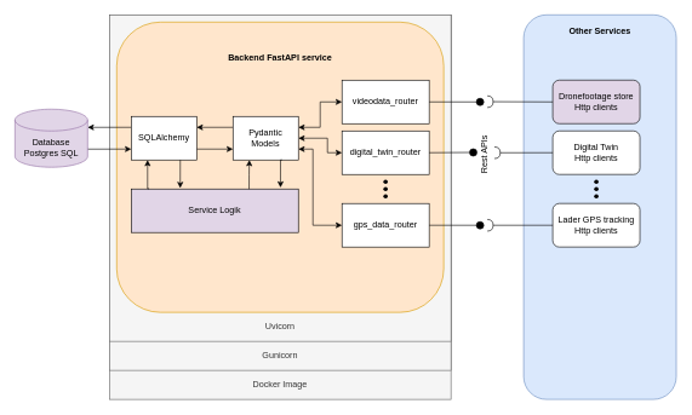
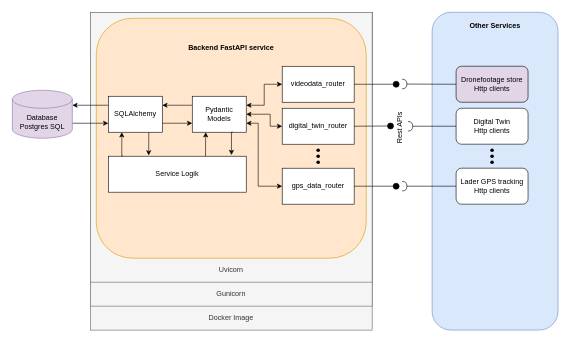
  <mxCell id="0" />
  <mxCell id="1" parent="0" />
  <mxCell id="2" value="Docker Image" style="rounded=0;whiteSpace=wrap;html=1;spacingTop=490;fillColor=#f5f5f5;fontColor=#333333;strokeColor=#666666;" parent="1" vertex="1"><mxGeometry x="150" y="20" width="470" height="530" as="geometry" /></mxCell>
  <mxCell id="3" value="Gunicorn" style="rounded=0;whiteSpace=wrap;html=1;spacingTop=450;fillColor=#f5f5f5;fontColor=#333333;strokeColor=#666666;" parent="1" vertex="1"><mxGeometry x="150" y="20" width="470" height="490" as="geometry" /></mxCell>
  <mxCell id="4" value="Uvicorn" style="rounded=0;whiteSpace=wrap;html=1;spacingTop=410;fillColor=#f5f5f5;fontColor=#333333;strokeColor=#666666;" parent="1" vertex="1"><mxGeometry x="150" y="20" width="470" height="450" as="geometry" /></mxCell>
  <mxCell id="5" value="&lt;b&gt;Backend FastAPI service&lt;/b&gt;" style="rounded=1;whiteSpace=wrap;html=1;spacingTop=-300;fillColor=#ffe6cc;strokeColor=#d79b00;" parent="1" vertex="1"><mxGeometry x="160" y="30" width="450" height="400" as="geometry" /></mxCell>
  <mxCell id="6" style="edgeStyle=orthogonalEdgeStyle;rounded=0;orthogonalLoop=1;jettySize=auto;html=1;exitX=0;exitY=0.25;exitDx=0;exitDy=0;entryX=1;entryY=0.25;entryDx=0;entryDy=0;" parent="1" source="10" target="13" edge="1"><mxGeometry relative="1" as="geometry" /></mxCell>
  <mxCell id="7" style="edgeStyle=orthogonalEdgeStyle;rounded=0;orthogonalLoop=1;jettySize=auto;html=1;exitX=1;exitY=0.25;exitDx=0;exitDy=0;entryX=0;entryY=0.5;entryDx=0;entryDy=0;startArrow=classic;startFill=1;" parent="1" source="10" target="21" edge="1"><mxGeometry relative="1" as="geometry" /></mxCell>
  <mxCell id="8" style="edgeStyle=orthogonalEdgeStyle;rounded=0;orthogonalLoop=1;jettySize=auto;html=1;exitX=1;exitY=0.5;exitDx=0;exitDy=0;entryX=0;entryY=0.5;entryDx=0;entryDy=0;startArrow=classic;startFill=1;" parent="1" source="10" target="22" edge="1"><mxGeometry relative="1" as="geometry"><Array as="points"><mxPoint x="450" y="190" /><mxPoint x="450" y="210" /></Array></mxGeometry></mxCell>
  <mxCell id="9" style="edgeStyle=orthogonalEdgeStyle;rounded=0;orthogonalLoop=1;jettySize=auto;html=1;exitX=1;exitY=0.75;exitDx=0;exitDy=0;entryX=0;entryY=0.5;entryDx=0;entryDy=0;startArrow=classic;startFill=1;" parent="1" source="10" target="23" edge="1"><mxGeometry relative="1" as="geometry"><Array as="points"><mxPoint x="430" y="205" /><mxPoint x="430" y="310" /></Array></mxGeometry></mxCell>
  <mxCell id="10" value="Pydantic Models" style="rounded=0;whiteSpace=wrap;html=1;" parent="1" vertex="1"><mxGeometry x="320" y="160" width="90" height="60" as="geometry" /></mxCell>
  <mxCell id="11" style="edgeStyle=orthogonalEdgeStyle;rounded=0;orthogonalLoop=1;jettySize=auto;html=1;exitX=1;exitY=0.75;exitDx=0;exitDy=0;entryX=0;entryY=0.75;entryDx=0;entryDy=0;" parent="1" source="13" target="10" edge="1"><mxGeometry relative="1" as="geometry" /></mxCell>
  <mxCell id="12" style="edgeStyle=orthogonalEdgeStyle;rounded=0;orthogonalLoop=1;jettySize=auto;html=1;exitX=0;exitY=0.25;exitDx=0;exitDy=0;entryX=1;entryY=0.313;entryDx=0;entryDy=0;entryPerimeter=0;" parent="1" source="13" edge="1" target="18"><mxGeometry relative="1" as="geometry"><mxPoint x="100" y="175" as="targetPoint" /></mxGeometry></mxCell>
  <mxCell id="13" value="SQLAlchemy" style="rounded=0;whiteSpace=wrap;html=1;" parent="1" vertex="1"><mxGeometry x="180" y="160" width="90" height="60" as="geometry" /></mxCell>
  <mxCell id="14" style="edgeStyle=orthogonalEdgeStyle;rounded=0;orthogonalLoop=1;jettySize=auto;html=1;exitX=0.997;exitY=0.688;exitDx=0;exitDy=0;entryX=0;entryY=0.75;entryDx=0;entryDy=0;exitPerimeter=0;" parent="1" target="13" edge="1" source="18"><mxGeometry relative="1" as="geometry"><mxPoint x="100" y="205" as="sourcePoint" /></mxGeometry></mxCell>
- <mxCell id="15" value="Service Logik" style="rounded=0;whiteSpace=wrap;html=1;fillColor=#e1d5e7;" parent="1" vertex="1"><mxGeometry x="180" y="260" width="230" height="60" as="geometry" /></mxCell>
+ <mxCell id="15" value="Service Logik" style="rounded=0;whiteSpace=wrap;html=1;" parent="1" vertex="1"><mxGeometry x="180" y="260" width="230" height="60" as="geometry" /></mxCell>
  <mxCell id="16" style="edgeStyle=orthogonalEdgeStyle;rounded=0;orthogonalLoop=1;jettySize=auto;html=1;exitX=0.75;exitY=1;exitDx=0;exitDy=0;entryX=0.893;entryY=-0.033;entryDx=0;entryDy=0;entryPerimeter=0;" parent="1" source="10" target="15" edge="1"><mxGeometry relative="1" as="geometry" /></mxCell>
  <mxCell id="17" style="edgeStyle=orthogonalEdgeStyle;rounded=0;orthogonalLoop=1;jettySize=auto;html=1;exitX=0.705;exitY=0.002;exitDx=0;exitDy=0;entryX=0.25;entryY=1;entryDx=0;entryDy=0;exitPerimeter=0;" parent="1" source="15" target="10" edge="1"><mxGeometry relative="1" as="geometry" /></mxCell>
  <mxCell id="18" value="Database&lt;div&gt;Postgres SQL&lt;/div&gt;" style="shape=cylinder3;whiteSpace=wrap;html=1;boundedLbl=1;backgroundOutline=1;size=15;fillColor=#e1d5e7;strokeColor=#9673a6;" parent="1" vertex="1"><mxGeometry x="20" y="150" width="100" height="80" as="geometry" /></mxCell>
  <mxCell id="19" style="edgeStyle=orthogonalEdgeStyle;rounded=0;orthogonalLoop=1;jettySize=auto;html=1;exitX=0.75;exitY=1;exitDx=0;exitDy=0;entryX=0.293;entryY=-0.021;entryDx=0;entryDy=0;entryPerimeter=0;" parent="1" source="13" target="15" edge="1"><mxGeometry relative="1" as="geometry" /></mxCell>
  <mxCell id="20" style="edgeStyle=orthogonalEdgeStyle;rounded=0;orthogonalLoop=1;jettySize=auto;html=1;exitX=0.107;exitY=-0.006;exitDx=0;exitDy=0;entryX=0.25;entryY=1;entryDx=0;entryDy=0;exitPerimeter=0;" parent="1" source="15" target="13" edge="1"><mxGeometry relative="1" as="geometry" /></mxCell>
  <mxCell id="21" value="videodata_router" style="rounded=0;whiteSpace=wrap;html=1;" parent="1" vertex="1"><mxGeometry x="470" y="110" width="120" height="60" as="geometry" /></mxCell>
  <mxCell id="22" value="digital_twin_router" style="rounded=0;whiteSpace=wrap;html=1;" parent="1" vertex="1"><mxGeometry x="470" y="180" width="120" height="60" as="geometry" /></mxCell>
  <mxCell id="23" value="gps_data_router" style="rounded=0;whiteSpace=wrap;html=1;" parent="1" vertex="1"><mxGeometry x="470" y="280" width="120" height="60" as="geometry" /></mxCell>
  <mxCell id="24" value="" style="shape=waypoint;sketch=0;fillStyle=solid;size=6;pointerEvents=1;points=[];fillColor=none;resizable=0;rotatable=0;perimeter=centerPerimeter;snapToPoint=1;" parent="1" vertex="1"><mxGeometry x="520" y="240" width="20" height="20" as="geometry" /></mxCell>
  <mxCell id="25" value="" style="shape=waypoint;sketch=0;fillStyle=solid;size=6;pointerEvents=1;points=[];fillColor=none;resizable=0;rotatable=0;perimeter=centerPerimeter;snapToPoint=1;" parent="1" vertex="1"><mxGeometry x="520" y="250" width="20" height="20" as="geometry" /></mxCell>
  <mxCell id="26" value="" style="shape=waypoint;sketch=0;fillStyle=solid;size=6;pointerEvents=1;points=[];fillColor=none;resizable=0;rotatable=0;perimeter=centerPerimeter;snapToPoint=1;" parent="1" vertex="1"><mxGeometry x="520" y="260" width="20" height="20" as="geometry" /></mxCell>
  <mxCell id="27" value="&lt;b&gt;Other Services&lt;/b&gt;" style="rounded=1;whiteSpace=wrap;html=1;spacingTop=-484;fillColor=#dae8fc;strokeColor=#6c8ebf;" parent="1" vertex="1"><mxGeometry x="720" y="20" width="210" height="530" as="geometry" /></mxCell>
  <mxCell id="28" value="&lt;div&gt;Dronefootage store Http clients&lt;/div&gt;" style="rounded=1;whiteSpace=wrap;html=1;fillColor=#e1d5e7;" parent="1" vertex="1"><mxGeometry x="760" y="110" width="120" height="60" as="geometry" /></mxCell>
  <mxCell id="29" value="" style="rounded=0;orthogonalLoop=1;jettySize=auto;html=1;endArrow=halfCircle;endFill=0;endSize=6;strokeWidth=1;sketch=0;exitX=0;exitY=0.5;exitDx=0;exitDy=0;" parent="1" source="28" edge="1"><mxGeometry relative="1" as="geometry"><mxPoint x="790" y="139.66" as="sourcePoint" /><mxPoint x="670" y="139.66" as="targetPoint" /></mxGeometry></mxCell>
  <mxCell id="30" value="" style="rounded=0;orthogonalLoop=1;jettySize=auto;html=1;endArrow=oval;endFill=1;sketch=0;sourcePerimeterSpacing=0;targetPerimeterSpacing=0;endSize=10;exitX=1;exitY=0.5;exitDx=0;exitDy=0;" parent="1" source="21" edge="1"><mxGeometry relative="1" as="geometry"><mxPoint x="595" y="139.71" as="sourcePoint" /><mxPoint x="660" y="140" as="targetPoint" /></mxGeometry></mxCell>
  <mxCell id="31" value="" style="ellipse;whiteSpace=wrap;html=1;align=center;aspect=fixed;fillColor=none;strokeColor=none;resizable=0;perimeter=centerPerimeter;rotatable=0;allowArrows=0;points=[];outlineConnect=1;" parent="1" vertex="1"><mxGeometry x="595" y="280" width="10" height="10" as="geometry" /></mxCell>
  <mxCell id="32" value="Digital Twin&lt;div&gt;Http clients&lt;/div&gt;" style="rounded=1;whiteSpace=wrap;html=1;" parent="1" vertex="1"><mxGeometry x="760" y="180" width="120" height="60" as="geometry" /></mxCell>
  <mxCell id="33" value="" style="rounded=0;orthogonalLoop=1;jettySize=auto;html=1;endArrow=halfCircle;endFill=0;endSize=6;strokeWidth=1;sketch=0;exitX=0;exitY=0.5;exitDx=0;exitDy=0;entryX=0.537;entryY=0.959;entryDx=0;entryDy=0;entryPerimeter=0;" parent="1" target="38" edge="1" source="32"><mxGeometry relative="1" as="geometry"><mxPoint x="810" y="209.58" as="sourcePoint" /><mxPoint x="710" y="210" as="targetPoint" /></mxGeometry></mxCell>
  <mxCell id="34" value="" style="rounded=0;orthogonalLoop=1;jettySize=auto;html=1;endArrow=oval;endFill=1;sketch=0;sourcePerimeterSpacing=0;targetPerimeterSpacing=0;endSize=10;exitX=1;exitY=0.5;exitDx=0;exitDy=0;entryX=0.542;entryY=-0.013;entryDx=0;entryDy=0;entryPerimeter=0;" parent="1" target="38" edge="1"><mxGeometry relative="1" as="geometry"><mxPoint x="590" y="210" as="sourcePoint" /><mxPoint x="660" y="210" as="targetPoint" /></mxGeometry></mxCell>
  <mxCell id="35" value="&lt;div&gt;Lader GPS tracking Http clients&lt;/div&gt;" style="rounded=1;whiteSpace=wrap;html=1;" parent="1" vertex="1"><mxGeometry x="760" y="280" width="120" height="60" as="geometry" /></mxCell>
  <mxCell id="36" value="" style="rounded=0;orthogonalLoop=1;jettySize=auto;html=1;endArrow=halfCircle;endFill=0;endSize=6;strokeWidth=1;sketch=0;exitX=0;exitY=0.5;exitDx=0;exitDy=0;" parent="1" source="35" edge="1"><mxGeometry relative="1" as="geometry"><mxPoint x="620" y="455" as="sourcePoint" /><mxPoint x="670" y="310" as="targetPoint" /></mxGeometry></mxCell>
  <mxCell id="37" value="" style="rounded=0;orthogonalLoop=1;jettySize=auto;html=1;endArrow=oval;endFill=1;sketch=0;sourcePerimeterSpacing=0;targetPerimeterSpacing=0;endSize=10;exitX=1;exitY=0.5;exitDx=0;exitDy=0;" parent="1" edge="1"><mxGeometry relative="1" as="geometry"><mxPoint x="590" y="310" as="sourcePoint" /><mxPoint x="660" y="310" as="targetPoint" /></mxGeometry></mxCell>
  <mxCell id="38" value="Rest APIs" style="text;html=1;align=center;verticalAlign=middle;resizable=0;points=[];autosize=1;strokeColor=none;fillColor=none;rotation=-90;" parent="1" vertex="1"><mxGeometry x="626" y="198" width="80" height="30" as="geometry" /></mxCell>
  <mxCell id="39" value="" style="shape=waypoint;sketch=0;fillStyle=solid;size=6;pointerEvents=1;points=[];fillColor=none;resizable=0;rotatable=0;perimeter=centerPerimeter;snapToPoint=1;" parent="1" vertex="1"><mxGeometry x="810" y="240" width="20" height="20" as="geometry" /></mxCell>
  <mxCell id="40" value="" style="shape=waypoint;sketch=0;fillStyle=solid;size=6;pointerEvents=1;points=[];fillColor=none;resizable=0;rotatable=0;perimeter=centerPerimeter;snapToPoint=1;" parent="1" vertex="1"><mxGeometry x="810" y="250" width="20" height="20" as="geometry" /></mxCell>
  <mxCell id="41" value="" style="shape=waypoint;sketch=0;fillStyle=solid;size=6;pointerEvents=1;points=[];fillColor=none;resizable=0;rotatable=0;perimeter=centerPerimeter;snapToPoint=1;" parent="1" vertex="1"><mxGeometry x="810" y="260" width="20" height="20" as="geometry" /></mxCell>
